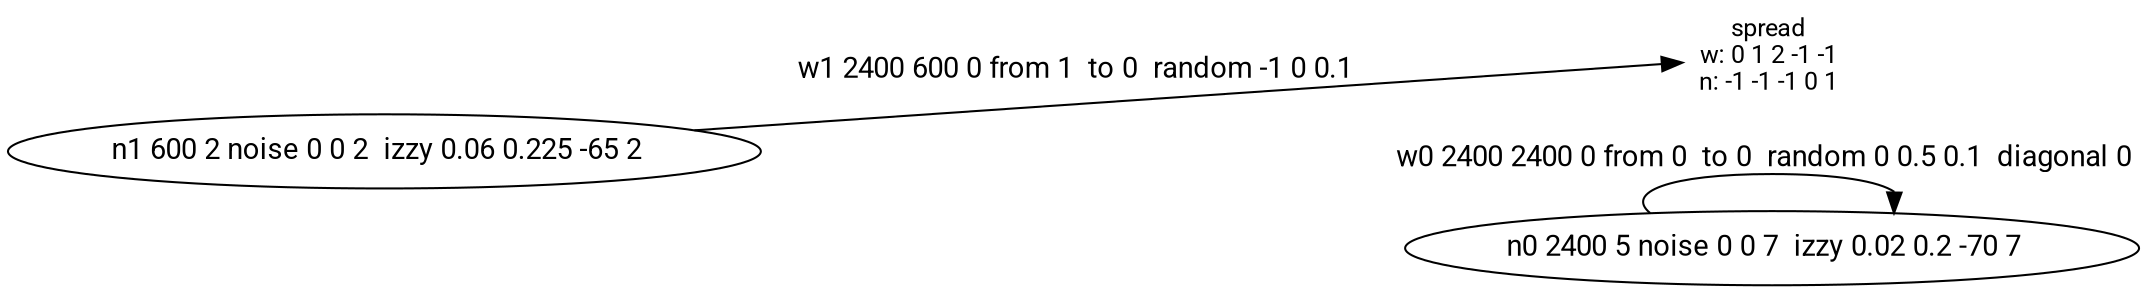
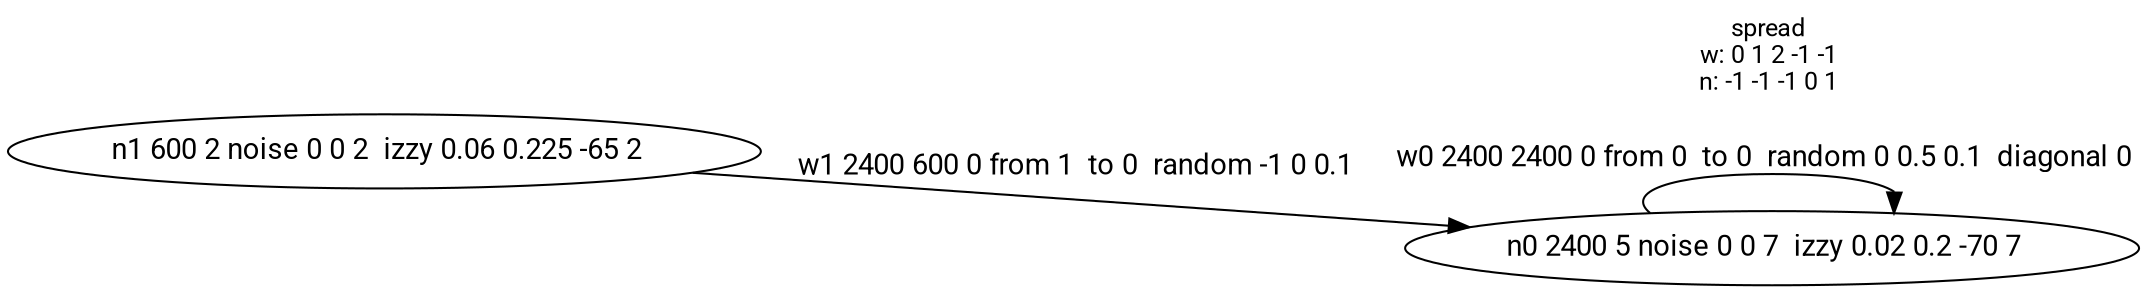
  digraph {
    fontname=Roboto
    rankdir=LR
    node [fontname=Roboto]
    edge [fontname=Roboto]
    spread [fontsize=12 label="\N \nw: 0 1 2 -1 -1 \nn: -1 -1 -1 0 1 " shape=none]
    n0 [label="\N 2400 5 noise 0 0 7  izzy 0.02 0.2 -70 7  "]
    n1 [label="\N 600 2 noise 0 0 2  izzy 0.06 0.225 -65 2  "]
    n0 -> n0 [label="w0 2400 2400 0 from 0  to 0  random 0 0.5 0.1  diagonal 0  "]
-   n1 -> spread [label="w1 2400 600 0 from 1  to 0  random -1 0 0.1  "]
+   n1 -> n0 [label="w1 2400 600 0 from 1  to 0  random -1 0 0.1  "]
  }
